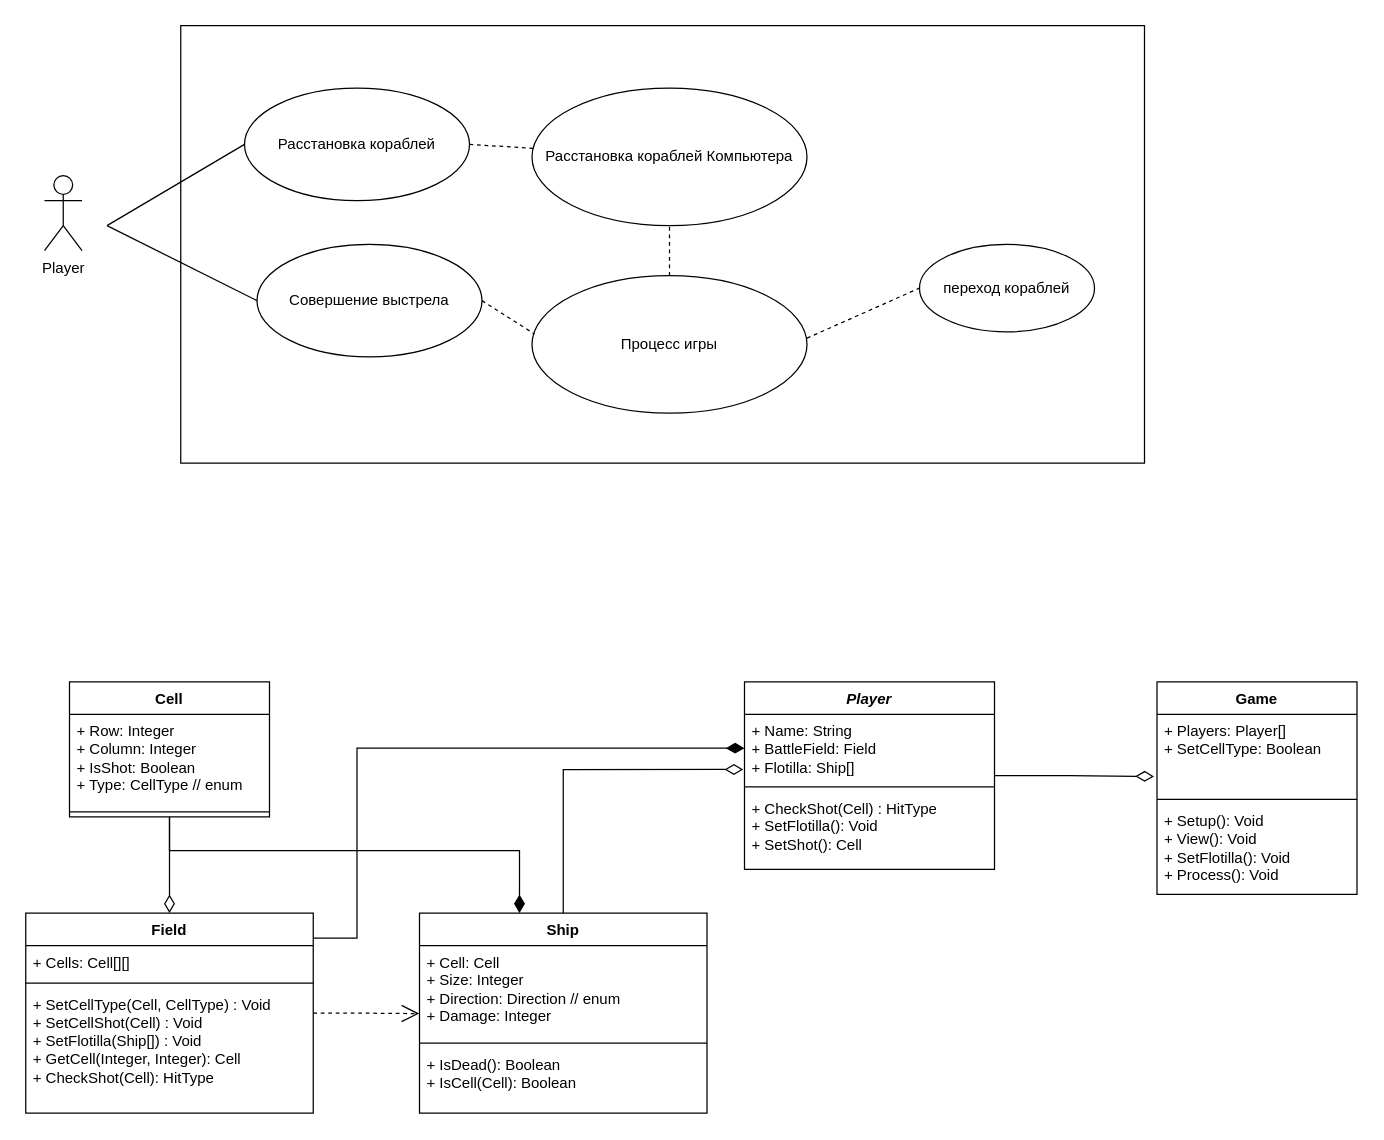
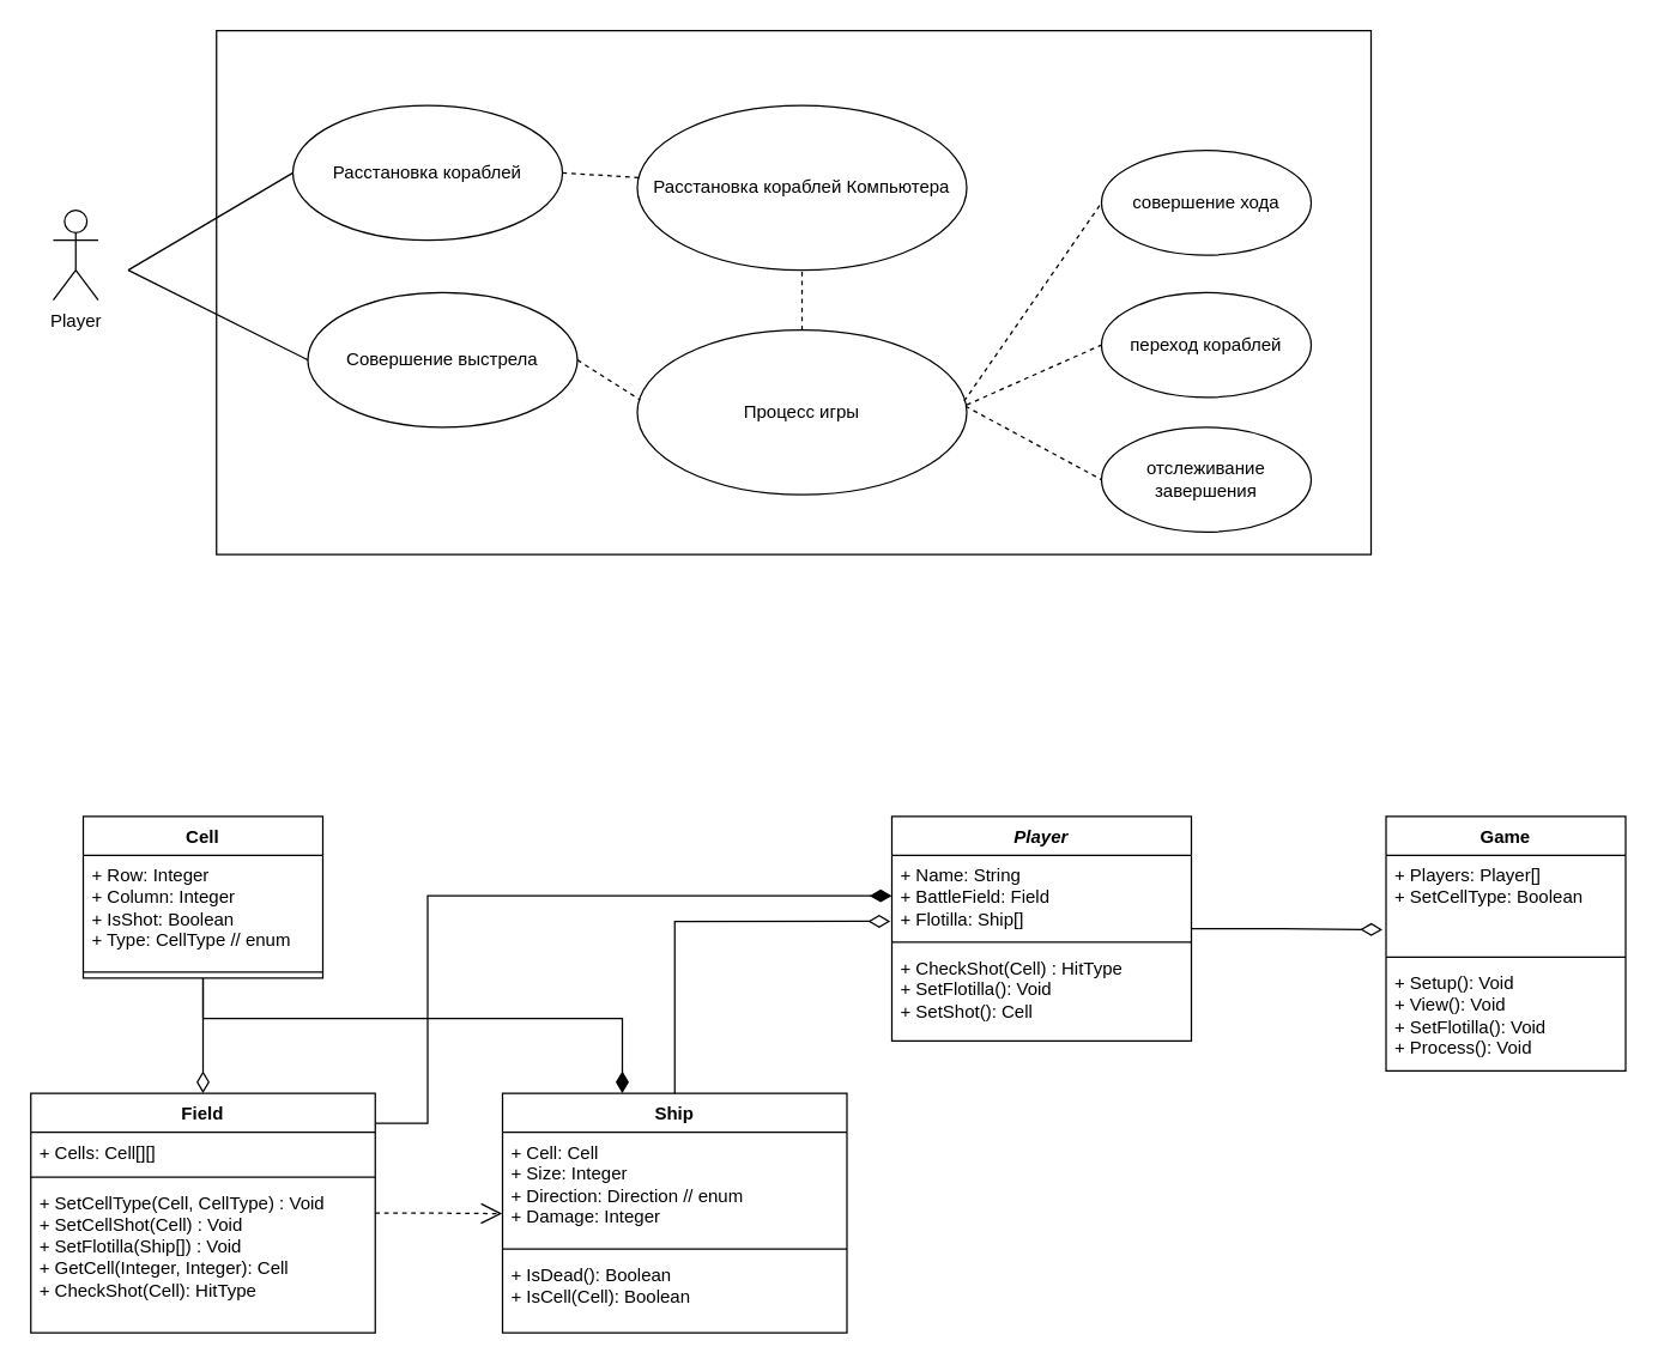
  <mxCell id="0" />
  <mxCell id="1" parent="0" />
  <mxCell id="2" value="" style="rounded=0;whiteSpace=wrap;html=1;" vertex="1" parent="1"><mxGeometry x="144" y="20" width="771" height="350" as="geometry" /></mxCell>
  <mxCell id="3" value="Расстановка кораблей" style="ellipse;whiteSpace=wrap;html=1;" vertex="1" parent="1"><mxGeometry x="195" y="70" width="180" height="90" as="geometry" /></mxCell>
  <mxCell id="4" value="Совершение выстрела" style="ellipse;whiteSpace=wrap;html=1;" vertex="1" parent="1"><mxGeometry x="205" y="195" width="180" height="90" as="geometry" /></mxCell>
  <mxCell id="5" value="Player" style="shape=umlActor;verticalLabelPosition=bottom;verticalAlign=top;html=1;" vertex="1" parent="1"><mxGeometry x="35" y="140" width="30" height="60" as="geometry" /></mxCell>
  <mxCell id="6" value="" style="endArrow=none;html=1;rounded=0;entryX=0;entryY=0.5;entryDx=0;entryDy=0;" edge="1" parent="1" target="3"><mxGeometry width="50" height="50" relative="1" as="geometry"><mxPoint x="85" y="180" as="sourcePoint" /><mxPoint x="135" y="130" as="targetPoint" /></mxGeometry></mxCell>
  <mxCell id="7" value="" style="endArrow=none;html=1;rounded=0;entryX=0;entryY=0.5;entryDx=0;entryDy=0;" edge="1" parent="1" target="4"><mxGeometry width="50" height="50" relative="1" as="geometry"><mxPoint x="85" y="180" as="sourcePoint" /><mxPoint x="205" y="125" as="targetPoint" /></mxGeometry></mxCell>
  <mxCell id="8" value="Расстановка кораблей Компьютера" style="ellipse;whiteSpace=wrap;html=1;" vertex="1" parent="1"><mxGeometry x="425" y="70" width="220" height="110" as="geometry" /></mxCell>
  <mxCell id="9" value="Процесс игры" style="ellipse;whiteSpace=wrap;html=1;" vertex="1" parent="1"><mxGeometry x="425" y="220" width="220" height="110" as="geometry" /></mxCell>
  <mxCell id="10" value="" style="endArrow=none;dashed=1;html=1;rounded=0;exitX=1;exitY=0.5;exitDx=0;exitDy=0;entryX=0.009;entryY=0.425;entryDx=0;entryDy=0;entryPerimeter=0;" edge="1" parent="1" source="4" target="9"><mxGeometry width="50" height="50" relative="1" as="geometry"><mxPoint x="355" y="330" as="sourcePoint" /><mxPoint x="405" y="280" as="targetPoint" /></mxGeometry></mxCell>
  <mxCell id="11" value="" style="endArrow=none;dashed=1;html=1;rounded=0;exitX=1;exitY=0.5;exitDx=0;exitDy=0;" edge="1" parent="1" source="3" target="8"><mxGeometry width="50" height="50" relative="1" as="geometry"><mxPoint x="395" y="157" as="sourcePoint" /><mxPoint x="437" y="183.5" as="targetPoint" /></mxGeometry></mxCell>
  <mxCell id="12" value="" style="endArrow=none;dashed=1;html=1;rounded=0;exitX=0.5;exitY=0;exitDx=0;exitDy=0;" edge="1" parent="1" source="9"><mxGeometry width="50" height="50" relative="1" as="geometry"><mxPoint x="485" y="230" as="sourcePoint" /><mxPoint x="535" y="180" as="targetPoint" /></mxGeometry></mxCell>
+ <mxCell id="13" value="совершение хода" style="ellipse;whiteSpace=wrap;html=1;" vertex="1" parent="1"><mxGeometry x="735" y="100" width="140" height="70" as="geometry" /></mxCell>
  <mxCell id="14" value="переход кораблей" style="ellipse;whiteSpace=wrap;html=1;" vertex="1" parent="1"><mxGeometry x="735" y="195" width="140" height="70" as="geometry" /></mxCell>
+ <mxCell id="15" value="отслеживание завершения" style="ellipse;whiteSpace=wrap;html=1;" vertex="1" parent="1"><mxGeometry x="735" y="285" width="140" height="70" as="geometry" /></mxCell>
+ <mxCell id="16" value="" style="endArrow=none;dashed=1;html=1;rounded=0;exitX=0.992;exitY=0.432;exitDx=0;exitDy=0;exitPerimeter=0;entryX=0;entryY=0.5;entryDx=0;entryDy=0;" edge="1" parent="1" source="9" target="13"><mxGeometry width="50" height="50" relative="1" as="geometry"><mxPoint x="635" y="270" as="sourcePoint" /><mxPoint x="685" y="220" as="targetPoint" /></mxGeometry></mxCell>
  <mxCell id="17" value="" style="endArrow=none;dashed=1;html=1;rounded=0;entryX=0;entryY=0.5;entryDx=0;entryDy=0;" edge="1" parent="1" target="14"><mxGeometry width="50" height="50" relative="1" as="geometry"><mxPoint x="645" y="270" as="sourcePoint" /><mxPoint x="695" y="220" as="targetPoint" /></mxGeometry></mxCell>
+ <mxCell id="18" value="" style="endArrow=none;dashed=1;html=1;rounded=0;entryX=0;entryY=0.5;entryDx=0;entryDy=0;exitX=0.996;exitY=0.463;exitDx=0;exitDy=0;exitPerimeter=0;" edge="1" parent="1" source="9" target="15"><mxGeometry width="50" height="50" relative="1" as="geometry"><mxPoint x="655" y="280" as="sourcePoint" /><mxPoint x="745" y="240" as="targetPoint" /></mxGeometry></mxCell>
  <mxCell id="19" style="edgeStyle=orthogonalEdgeStyle;rounded=0;orthogonalLoop=1;jettySize=auto;html=1;entryX=0.5;entryY=0;entryDx=0;entryDy=0;endArrow=diamondThin;endFill=0;endSize=12;" edge="1" parent="1" source="21" target="25"><mxGeometry relative="1" as="geometry" /></mxCell>
  <mxCell id="20" style="edgeStyle=orthogonalEdgeStyle;rounded=0;orthogonalLoop=1;jettySize=auto;html=1;endArrow=diamondThin;endFill=1;endSize=12;" edge="1" parent="1" source="21"><mxGeometry relative="1" as="geometry"><mxPoint x="415" y="730" as="targetPoint" /><Array as="points"><mxPoint x="135" y="680" /><mxPoint x="415" y="680" /><mxPoint x="415" y="730" /></Array></mxGeometry></mxCell>
  <mxCell id="21" value="Cell" style="swimlane;fontStyle=1;align=center;verticalAlign=top;childLayout=stackLayout;horizontal=1;startSize=26;horizontalStack=0;resizeParent=1;resizeParentMax=0;resizeLast=0;collapsible=1;marginBottom=0;whiteSpace=wrap;html=1;" vertex="1" parent="1"><mxGeometry x="55" y="545" width="160" height="108" as="geometry" /></mxCell>
  <mxCell id="22" value="+ Row: Integer&lt;br&gt;+ Column: Integer&lt;br&gt;+ IsShot: Boolean&lt;br&gt;+ Type: CellType // enum" style="text;strokeColor=none;fillColor=none;align=left;verticalAlign=top;spacingLeft=4;spacingRight=4;overflow=hidden;rotatable=0;points=[[0,0.5],[1,0.5]];portConstraint=eastwest;whiteSpace=wrap;html=1;" vertex="1" parent="21"><mxGeometry y="26" width="160" height="74" as="geometry" /></mxCell>
  <mxCell id="23" value="" style="line;strokeWidth=1;fillColor=none;align=left;verticalAlign=middle;spacingTop=-1;spacingLeft=3;spacingRight=3;rotatable=0;labelPosition=right;points=[];portConstraint=eastwest;strokeColor=inherit;" vertex="1" parent="21"><mxGeometry y="100" width="160" height="8" as="geometry" /></mxCell>
  <mxCell id="24" style="edgeStyle=orthogonalEdgeStyle;rounded=0;orthogonalLoop=1;jettySize=auto;html=1;entryX=0;entryY=0.5;entryDx=0;entryDy=0;endArrow=diamondThin;endFill=1;endSize=12;" edge="1" parent="1" source="25" target="35"><mxGeometry relative="1" as="geometry"><Array as="points"><mxPoint x="285" y="750" /><mxPoint x="285" y="598" /></Array></mxGeometry></mxCell>
  <mxCell id="25" value="Field" style="swimlane;fontStyle=1;align=center;verticalAlign=top;childLayout=stackLayout;horizontal=1;startSize=26;horizontalStack=0;resizeParent=1;resizeParentMax=0;resizeLast=0;collapsible=1;marginBottom=0;whiteSpace=wrap;html=1;" vertex="1" parent="1"><mxGeometry x="20" y="730" width="230" height="160" as="geometry" /></mxCell>
  <mxCell id="26" value="+ Cells: Cell[][]" style="text;strokeColor=none;fillColor=none;align=left;verticalAlign=top;spacingLeft=4;spacingRight=4;overflow=hidden;rotatable=0;points=[[0,0.5],[1,0.5]];portConstraint=eastwest;whiteSpace=wrap;html=1;" vertex="1" parent="25"><mxGeometry y="26" width="230" height="26" as="geometry" /></mxCell>
  <mxCell id="27" value="" style="line;strokeWidth=1;fillColor=none;align=left;verticalAlign=middle;spacingTop=-1;spacingLeft=3;spacingRight=3;rotatable=0;labelPosition=right;points=[];portConstraint=eastwest;strokeColor=inherit;" vertex="1" parent="25"><mxGeometry y="52" width="230" height="8" as="geometry" /></mxCell>
  <mxCell id="28" value="+ SetCellType(Cell, CellType) : Void&lt;br&gt;+ SetCellShot(Cell) : Void&lt;br&gt;+ SetFlotilla(Ship[]) : Void&lt;br&gt;+ GetCell(Integer, Integer): Cell&lt;br&gt;+ CheckShot(Cell): HitType" style="text;strokeColor=none;fillColor=none;align=left;verticalAlign=top;spacingLeft=4;spacingRight=4;overflow=hidden;rotatable=0;points=[[0,0.5],[1,0.5]];portConstraint=eastwest;whiteSpace=wrap;html=1;" vertex="1" parent="25"><mxGeometry y="60" width="230" height="100" as="geometry" /></mxCell>
  <mxCell id="29" value="Ship" style="swimlane;fontStyle=1;align=center;verticalAlign=top;childLayout=stackLayout;horizontal=1;startSize=26;horizontalStack=0;resizeParent=1;resizeParentMax=0;resizeLast=0;collapsible=1;marginBottom=0;whiteSpace=wrap;html=1;" vertex="1" parent="1"><mxGeometry x="335" y="730" width="230" height="160" as="geometry" /></mxCell>
  <mxCell id="30" value="+ Cell: Cell&lt;br&gt;+ Size: Integer&lt;br&gt;+ Direction: Direction // enum&lt;br&gt;+ Damage: Integer" style="text;strokeColor=none;fillColor=none;align=left;verticalAlign=top;spacingLeft=4;spacingRight=4;overflow=hidden;rotatable=0;points=[[0,0.5],[1,0.5]];portConstraint=eastwest;whiteSpace=wrap;html=1;" vertex="1" parent="29"><mxGeometry y="26" width="230" height="74" as="geometry" /></mxCell>
  <mxCell id="31" value="" style="line;strokeWidth=1;fillColor=none;align=left;verticalAlign=middle;spacingTop=-1;spacingLeft=3;spacingRight=3;rotatable=0;labelPosition=right;points=[];portConstraint=eastwest;strokeColor=inherit;" vertex="1" parent="29"><mxGeometry y="100" width="230" height="8" as="geometry" /></mxCell>
  <mxCell id="32" value="+ IsDead(): Boolean&lt;br&gt;+ IsCell(Cell): Boolean" style="text;strokeColor=none;fillColor=none;align=left;verticalAlign=top;spacingLeft=4;spacingRight=4;overflow=hidden;rotatable=0;points=[[0,0.5],[1,0.5]];portConstraint=eastwest;whiteSpace=wrap;html=1;" vertex="1" parent="29"><mxGeometry y="108" width="230" height="52" as="geometry" /></mxCell>
  <mxCell id="33" style="edgeStyle=orthogonalEdgeStyle;rounded=0;orthogonalLoop=1;jettySize=auto;html=1;entryX=-0.001;entryY=0.735;entryDx=0;entryDy=0;entryPerimeter=0;endArrow=open;endFill=0;startSize=6;dashed=1;endSize=12;" edge="1" parent="1" source="25" target="30"><mxGeometry relative="1" as="geometry" /></mxCell>
  <mxCell id="34" value="&lt;i&gt;Player&lt;/i&gt;" style="swimlane;fontStyle=1;align=center;verticalAlign=top;childLayout=stackLayout;horizontal=1;startSize=26;horizontalStack=0;resizeParent=1;resizeParentMax=0;resizeLast=0;collapsible=1;marginBottom=0;whiteSpace=wrap;html=1;" vertex="1" parent="1"><mxGeometry x="595" y="545" width="200" height="150" as="geometry" /></mxCell>
  <mxCell id="35" value="+ Name: String&lt;br&gt;+ BattleField: Field&lt;br&gt;+ Flotilla: Ship[]" style="text;strokeColor=none;fillColor=none;align=left;verticalAlign=top;spacingLeft=4;spacingRight=4;overflow=hidden;rotatable=0;points=[[0,0.5],[1,0.5]];portConstraint=eastwest;whiteSpace=wrap;html=1;" vertex="1" parent="34"><mxGeometry y="26" width="200" height="54" as="geometry" /></mxCell>
  <mxCell id="36" value="" style="line;strokeWidth=1;fillColor=none;align=left;verticalAlign=middle;spacingTop=-1;spacingLeft=3;spacingRight=3;rotatable=0;labelPosition=right;points=[];portConstraint=eastwest;strokeColor=inherit;" vertex="1" parent="34"><mxGeometry y="80" width="200" height="8" as="geometry" /></mxCell>
  <mxCell id="37" value="+ CheckShot(Cell) : HitType&lt;br&gt;+ SetFlotilla(): Void&lt;br&gt;+ SetShot(): Cell" style="text;strokeColor=none;fillColor=none;align=left;verticalAlign=top;spacingLeft=4;spacingRight=4;overflow=hidden;rotatable=0;points=[[0,0.5],[1,0.5]];portConstraint=eastwest;whiteSpace=wrap;html=1;" vertex="1" parent="34"><mxGeometry y="88" width="200" height="62" as="geometry" /></mxCell>
  <mxCell id="38" style="edgeStyle=orthogonalEdgeStyle;rounded=0;orthogonalLoop=1;jettySize=auto;html=1;entryX=-0.005;entryY=0.816;entryDx=0;entryDy=0;entryPerimeter=0;endArrow=diamondThin;endFill=0;startSize=6;endSize=12;" edge="1" parent="1" source="29" target="35"><mxGeometry relative="1" as="geometry" /></mxCell>
  <mxCell id="39" value="Game" style="swimlane;fontStyle=1;align=center;verticalAlign=top;childLayout=stackLayout;horizontal=1;startSize=26;horizontalStack=0;resizeParent=1;resizeParentMax=0;resizeLast=0;collapsible=1;marginBottom=0;whiteSpace=wrap;html=1;" vertex="1" parent="1"><mxGeometry x="925" y="545" width="160" height="170" as="geometry" /></mxCell>
  <mxCell id="40" value="+ Players: Player[]&lt;br&gt;+ SetCellType: Boolean" style="text;strokeColor=none;fillColor=none;align=left;verticalAlign=top;spacingLeft=4;spacingRight=4;overflow=hidden;rotatable=0;points=[[0,0.5],[1,0.5]];portConstraint=eastwest;whiteSpace=wrap;html=1;" vertex="1" parent="39"><mxGeometry y="26" width="160" height="64" as="geometry" /></mxCell>
  <mxCell id="41" value="" style="line;strokeWidth=1;fillColor=none;align=left;verticalAlign=middle;spacingTop=-1;spacingLeft=3;spacingRight=3;rotatable=0;labelPosition=right;points=[];portConstraint=eastwest;strokeColor=inherit;" vertex="1" parent="39"><mxGeometry y="90" width="160" height="8" as="geometry" /></mxCell>
  <mxCell id="42" value="+ Setup(): Void&lt;br&gt;+ View(): Void&lt;br&gt;+ SetFlotilla(): Void&lt;br&gt;+ Process(): Void" style="text;strokeColor=none;fillColor=none;align=left;verticalAlign=top;spacingLeft=4;spacingRight=4;overflow=hidden;rotatable=0;points=[[0,0.5],[1,0.5]];portConstraint=eastwest;whiteSpace=wrap;html=1;" vertex="1" parent="39"><mxGeometry y="98" width="160" height="72" as="geometry" /></mxCell>
  <mxCell id="43" style="edgeStyle=orthogonalEdgeStyle;rounded=0;orthogonalLoop=1;jettySize=auto;html=1;entryX=-0.015;entryY=0.776;entryDx=0;entryDy=0;entryPerimeter=0;endArrow=diamondThin;endFill=0;endSize=12;" edge="1" parent="1" source="34" target="40"><mxGeometry relative="1" as="geometry" /></mxCell>
